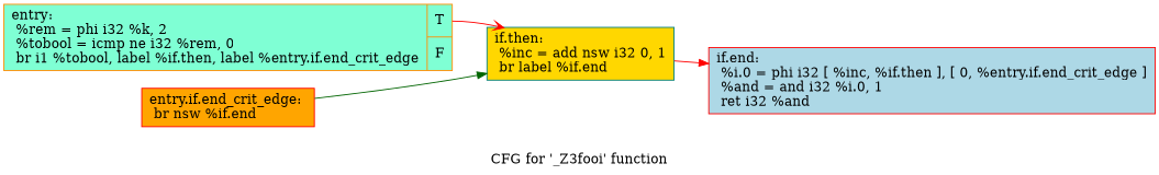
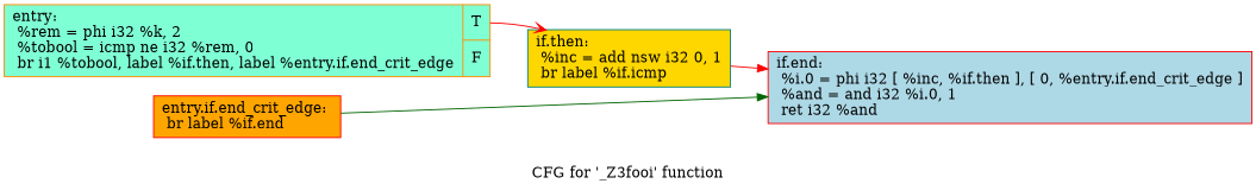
  digraph {
    label="CFG for '_Z3fooi' function"
    rankdir=LR
    node [color=red shape=record style=filled]
    edge [arrowhead=normal color=red]
    n1 [color=darkorange fillcolor=aquamarine label="{entry:\l  %rem = phi i32 %k, 2\l  %tobool = icmp ne i32 %rem, 0\l  br i1 %tobool, label %if.then, label %entry.if.end_crit_edge\l|{<s0>T|<s1>F}}"]
-   n2 [color=teal fillcolor=gold label="{if.then:                                          \l  %inc = add nsw i32 0, 1\l  br label %if.end\l}"]
+   n2 [color=teal fillcolor=gold label="{if.then:                                          \l  %inc = add nsw i32 0, 1\l  br label %if.icmp\l}"]
    n3 [fillcolor=lightblue label="{if.end:                                           \l  %i.0 = phi i32 [ %inc, %if.then ], [ 0, %entry.if.end_crit_edge ]\l  %and = and i32 %i.0, 1\l  ret i32 %and\l}"]
-   n4 [fillcolor=orange label="{entry.if.end_crit_edge:                           \l  br nsw %if.end\l}"]
+   n4 [fillcolor=orange label="{entry.if.end_crit_edge:                           \l  br label %if.end\l}"]
    n1 -> n2 [arrowhead=vee tailport=s0]
    n2 -> n3
-   n4 -> n2 [color=darkgreen]
+   n4 -> n3 [color=darkgreen]
  }
